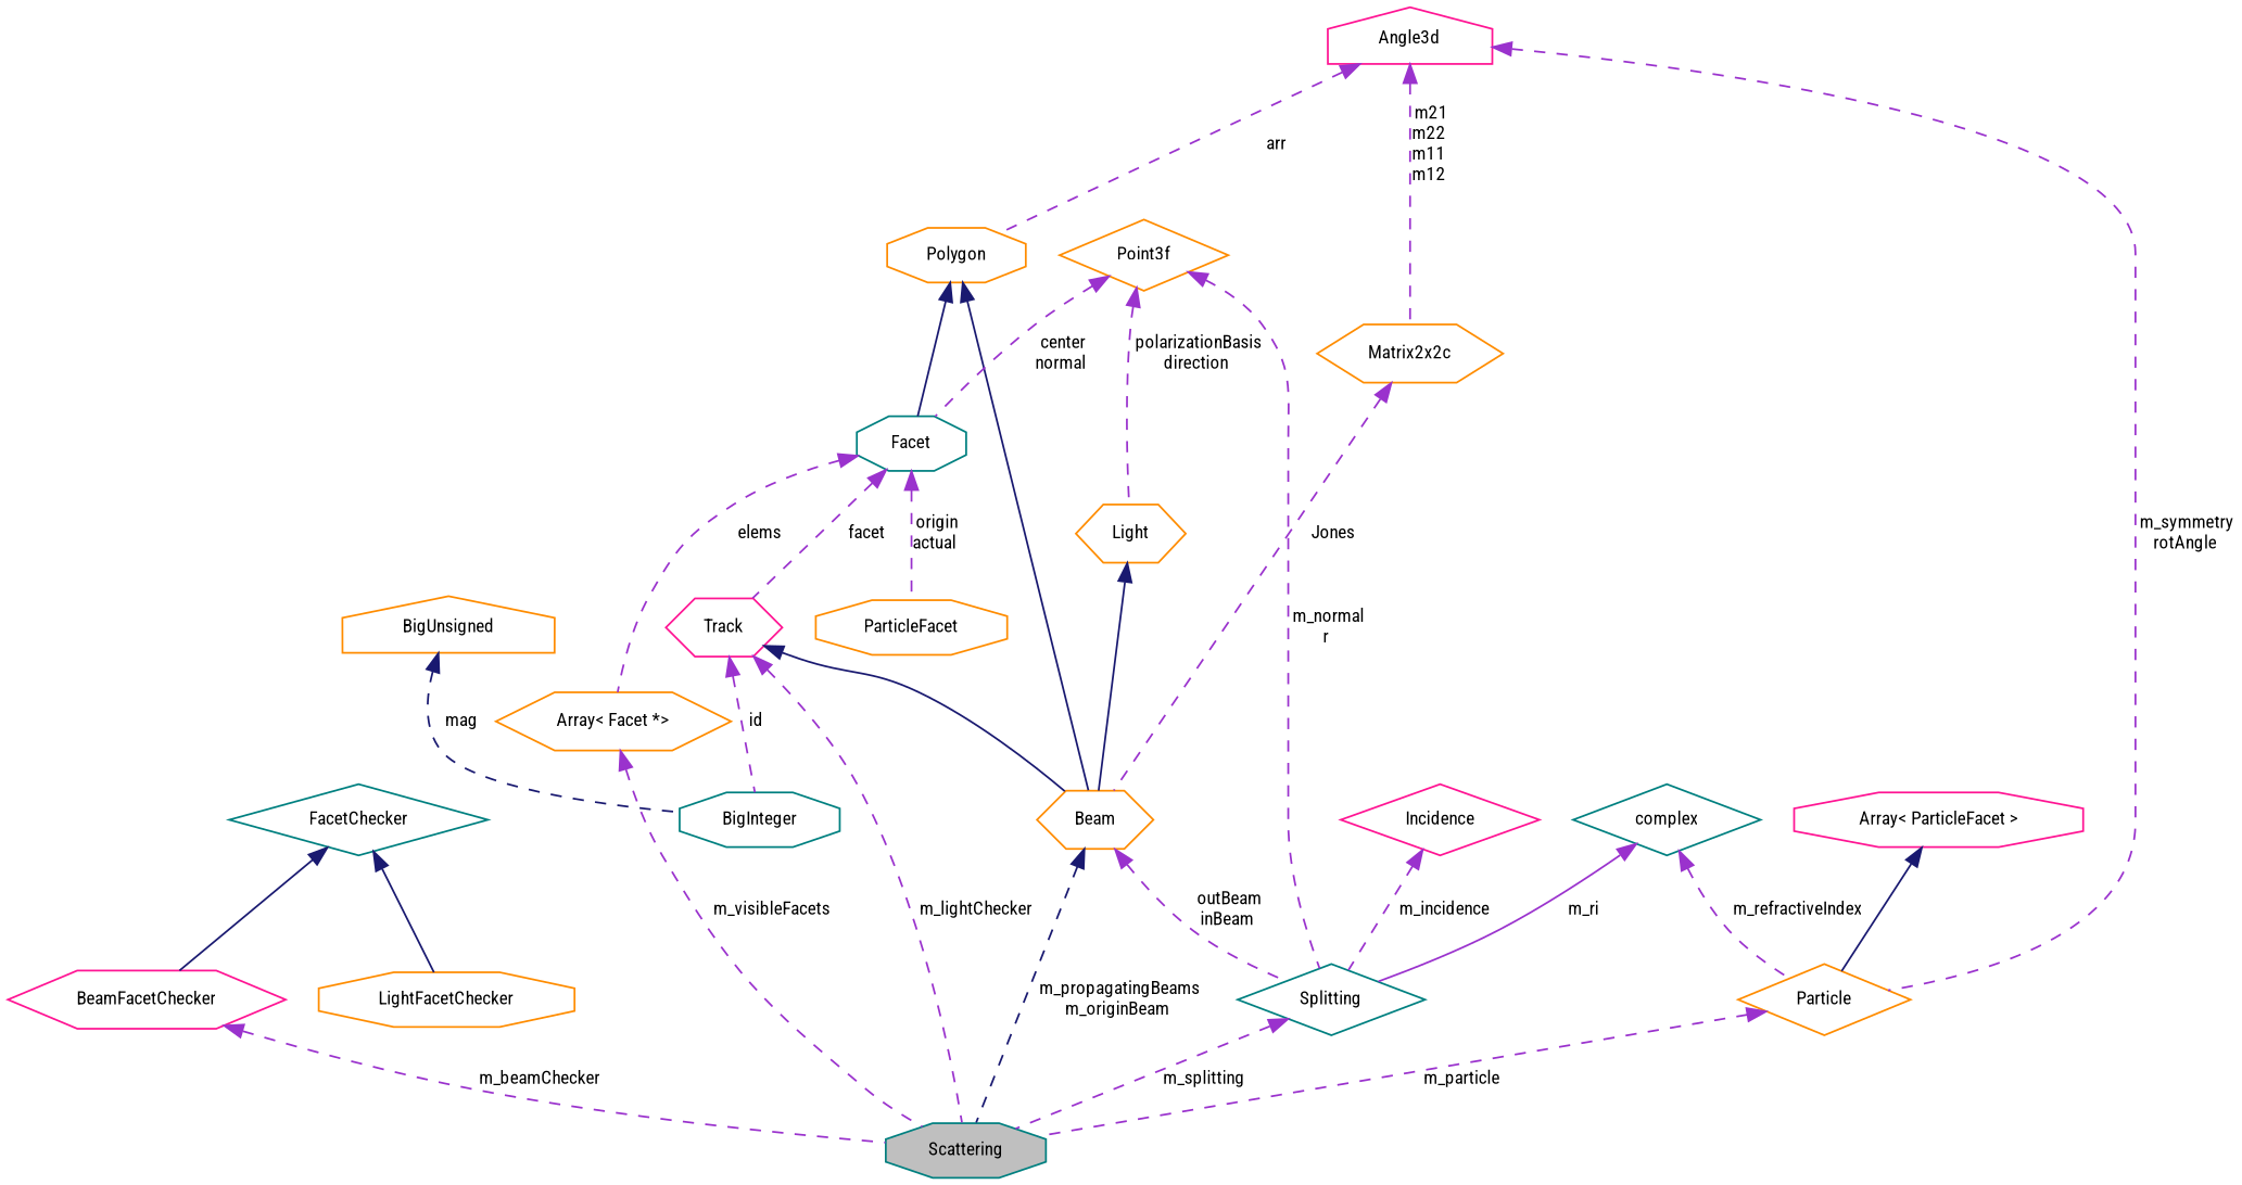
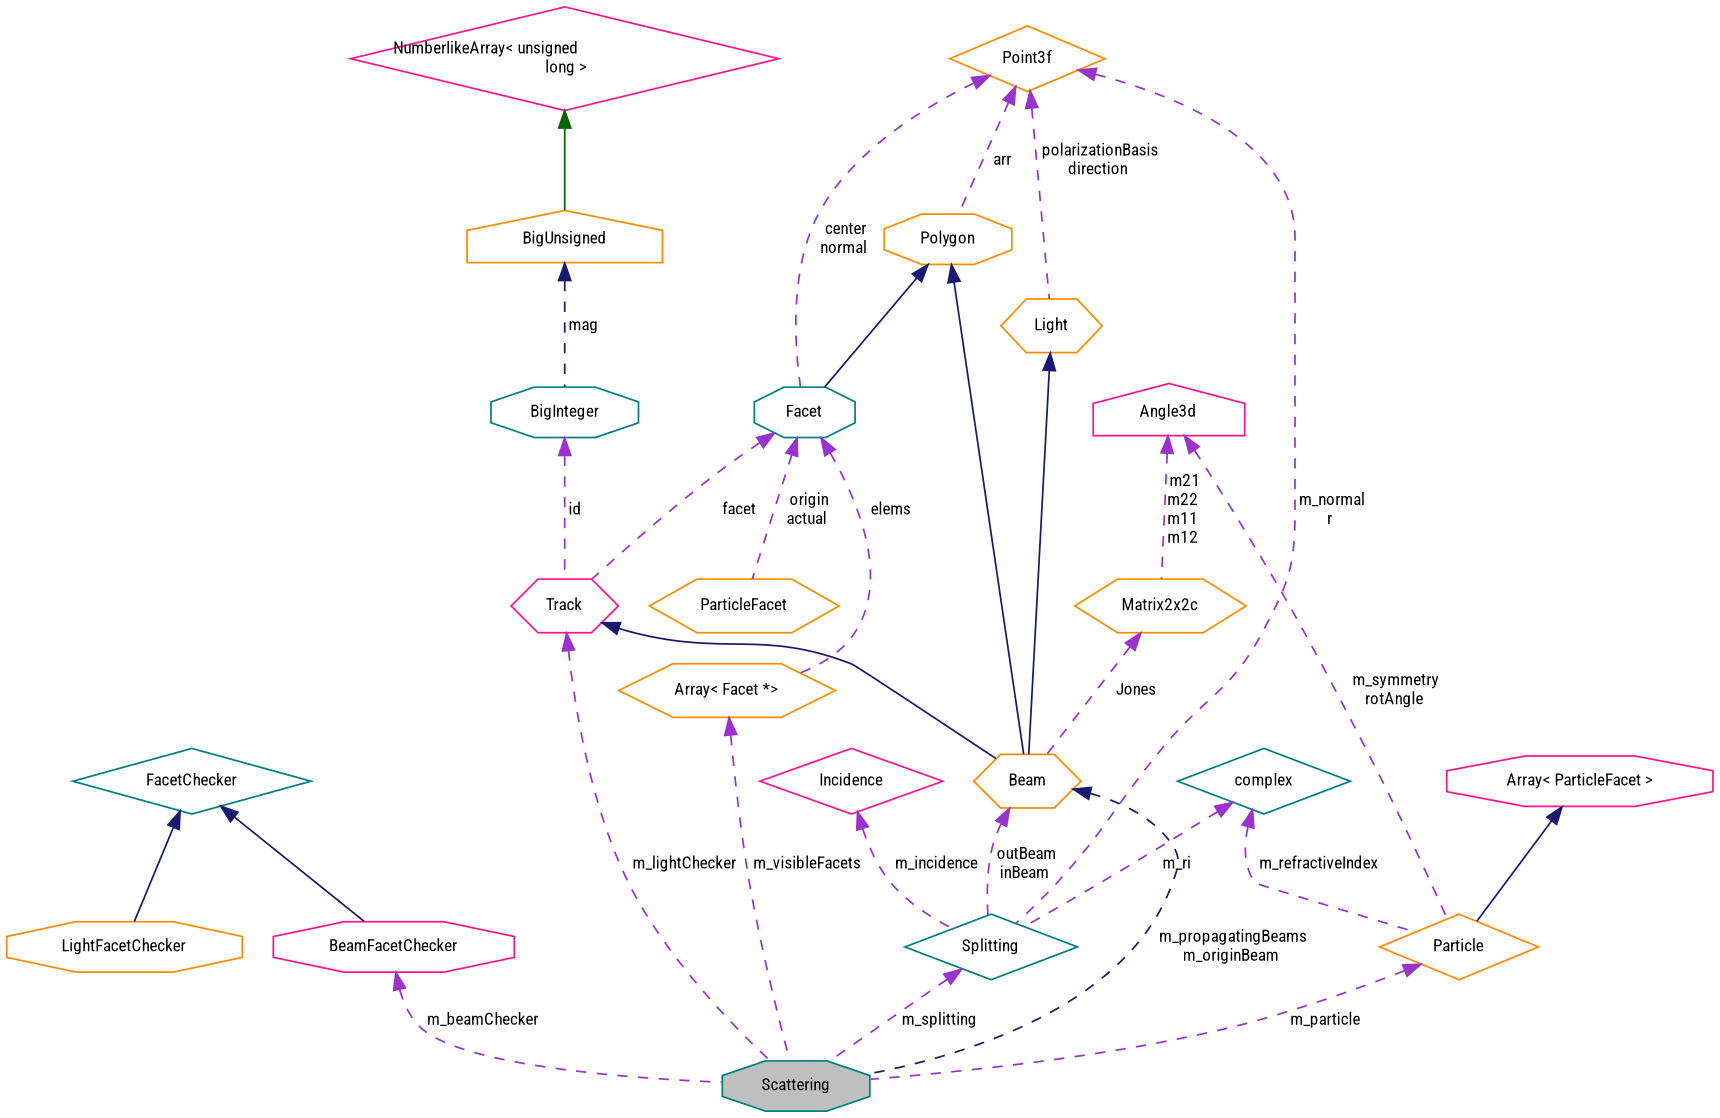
  digraph {
    fontname="Roboto Condensed"
    node [color=darkorange fillcolor=white fontname="Roboto Condensed" fontsize=10 shape=octagon style=filled]
    edge [color=darkorchid3 dir=back fontname="Roboto Condensed" fontsize=10 labelfontname=Helvetica labelfontsize=10 style=dashed]
    n1 [color=teal fillcolor=grey75 fontcolor=black height=0.2 label=Scattering width=0.4]
    n2 [height=0.2 label=LightFacetChecker width=0.4]
    n3 [color=teal height=0.2 label=FacetChecker shape=diamond width=0.4]
-   n4 [color=deeppink height=0.2 label=BeamFacetChecker shape=hexagon width=0.4]
+   n4 [color=deeppink height=0.2 label=BeamFacetChecker width=0.4]
    n5 [height=0.2 label="Array\< Facet *\>" shape=hexagon width=0.4]
    n6 [color=teal height=0.2 label=Facet width=0.4]
-   n7 [height=0.2 label=ParticleFacet width=0.4]
+   n7 [height=0.2 label=ParticleFacet shape=hexagon width=0.4]
    n8 [color=deeppink height=0.2 label=Track shape=hexagon width=0.4]
    n9 [height=0.2 label=Beam shape=hexagon width=0.4]
    n10 [height=0.2 label=Polygon width=0.4]
    n11 [color=teal height=0.2 label=Splitting shape=diamond width=0.4]
    n12 [height=0.2 label=Point3f shape=diamond width=0.4]
    n13 [height=0.2 label=Light shape=hexagon width=0.4]
    n14 [height=0.2 label=Particle shape=diamond width=0.4]
    n15 [color=deeppink height=0.2 label="Array\< ParticleFacet \>" width=0.4]
    n16 [color=teal height=0.2 label=complex shape=diamond width=0.4]
    n17 [height=0.2 label=Matrix2x2c shape=hexagon width=0.4]
    n18 [color=deeppink height=0.2 label=Angle3d shape=house width=0.4]
    n19 [color=deeppink height=0.2 label=Incidence shape=diamond width=0.4]
    n20 [color=teal height=0.2 label=BigInteger width=0.4]
    n21 [height=0.2 label=BigUnsigned shape=house width=0.4]
+   n22 [color=deeppink height=0.2 label="NumberlikeArray\< unsigned\l long \>" shape=diamond width=0.4]
    n3 -> n2 [color=midnightblue style=solid]
    n3 -> n4 [color=midnightblue style=solid]
    n4 -> n1 [label=" m_beamChecker"]
    n5 -> n1 [label=" m_visibleFacets"]
    n6 -> n5 [label=" elems"]
    n6 -> n7 [label=" origin\nactual"]
    n6 -> n8 [label=" facet"]
    n8 -> n1 [label=" m_lightChecker"]
    n8 -> n9 [color=midnightblue style=solid]
    n9 -> n1 [color=midnightblue label=" m_propagatingBeams\nm_originBeam"]
    n9 -> n11 [label=" outBeam\ninBeam"]
    n10 -> n6 [color=midnightblue style=solid]
    n10 -> n9 [color=midnightblue style=solid]
    n11 -> n1 [label=" m_splitting"]
    n12 -> n6 [label=" center\nnormal"]
-   n18 -> n10 [label=" arr"]
+   n12 -> n10 [label=" arr"]
    n12 -> n11 [label=" m_normal\nr"]
    n12 -> n13 [label=" polarizationBasis\ndirection"]
    n13 -> n9 [color=midnightblue style=solid]
    n14 -> n1 [label=" m_particle"]
    n15 -> n14 [color=midnightblue style=solid]
-   n16 -> n11 [label=" m_ri" style=solid]
+   n16 -> n11 [label=" m_ri"]
    n16 -> n14 [label=" m_refractiveIndex"]
    n17 -> n9 [label=" Jones"]
    n18 -> n14 [label=" m_symmetry\nrotAngle"]
    n18 -> n17 [label=" m21\nm22\nm11\nm12"]
    n19 -> n11 [label=" m_incidence"]
-   n8 -> n20 [label=" id"]
+   n20 -> n8 [label=" id"]
    n21 -> n20 [color=midnightblue label=" mag"]
+   n22 -> n21 [color=darkgreen style=solid]
  }
